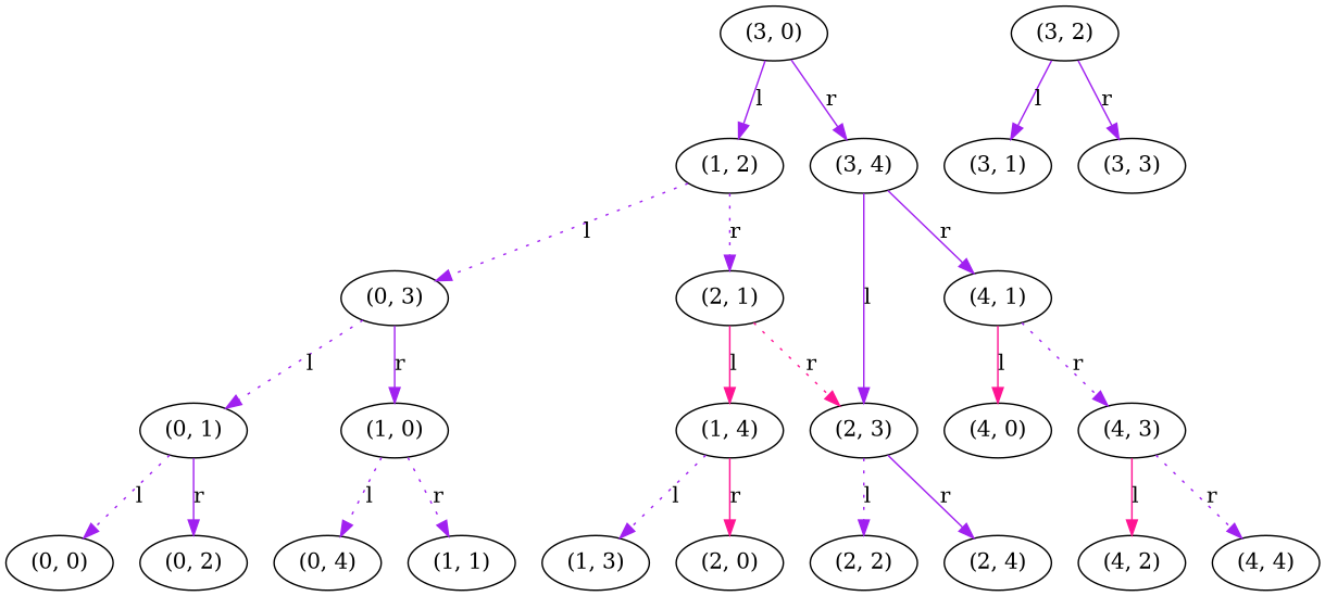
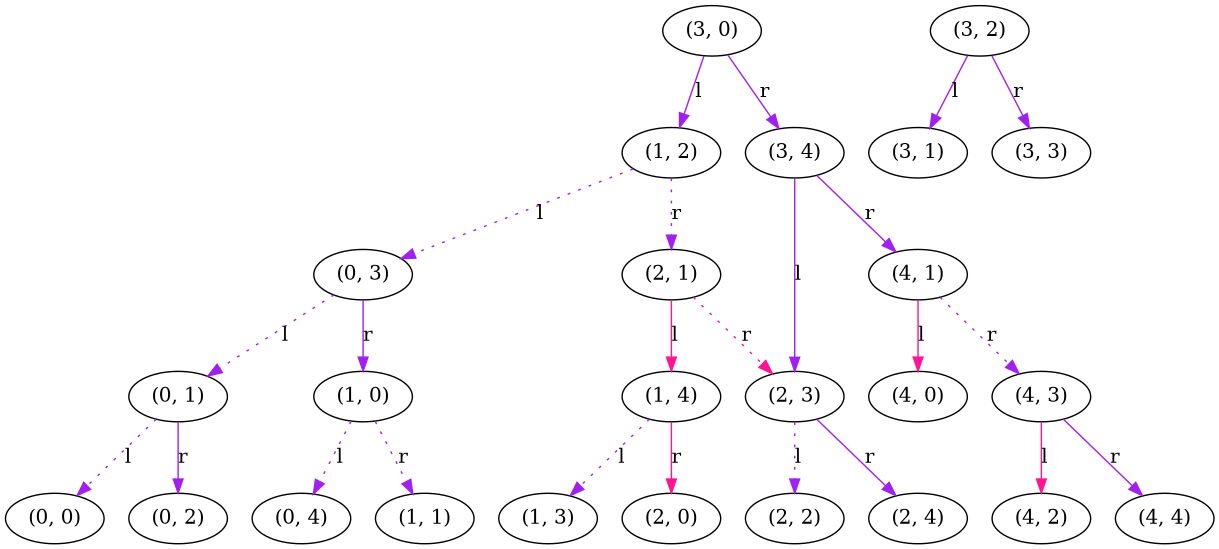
  digraph {
    edge [color=purple style=solid]
    "(0, 1)"
    "(0, 0)"
    "(0, 2)"
    "(0, 3)"
    "(1, 0)"
    "(0, 4)"
    "(1, 1)"
    "(1, 2)"
    "(2, 1)"
    "(1, 4)"
    "(2, 3)"
    "(1, 3)"
    "(2, 0)"
    "(2, 2)"
    "(2, 4)"
    "(3, 0)"
    "(3, 4)"
    "(4, 1)"
    "(3, 2)"
    "(3, 1)"
    "(3, 3)"
    "(4, 0)"
    "(4, 3)"
    "(4, 2)"
    "(4, 4)"
    "(0, 1)" -> "(0, 0)" [label=l style=dotted]
    "(0, 1)" -> "(0, 2)" [label=r]
    "(0, 3)" -> "(0, 1)" [label=l style=dotted]
    "(0, 3)" -> "(1, 0)" [label=r]
    "(1, 0)" -> "(0, 4)" [label=l style=dotted]
    "(1, 0)" -> "(1, 1)" [label=r style=dotted]
    "(1, 2)" -> "(0, 3)" [label=l style=dotted]
    "(1, 2)" -> "(2, 1)" [label=r style=dotted]
    "(2, 1)" -> "(1, 4)" [color=deeppink label=l]
    "(2, 1)" -> "(2, 3)" [color=deeppink label=r style=dotted]
    "(1, 4)" -> "(1, 3)" [label=l style=dotted]
    "(1, 4)" -> "(2, 0)" [color=deeppink label=r]
    "(2, 3)" -> "(2, 2)" [label=l style=dotted]
    "(2, 3)" -> "(2, 4)" [label=r]
    "(3, 0)" -> "(1, 2)" [label=l]
    "(3, 0)" -> "(3, 4)" [label=r]
    "(3, 4)" -> "(2, 3)" [label=l]
    "(3, 4)" -> "(4, 1)" [label=r]
    "(4, 1)" -> "(4, 0)" [color=deeppink label=l]
    "(4, 1)" -> "(4, 3)" [label=r style=dotted]
    "(3, 2)" -> "(3, 1)" [label=l]
    "(3, 2)" -> "(3, 3)" [label=r]
    "(4, 3)" -> "(4, 2)" [color=deeppink label=l]
-   "(4, 3)" -> "(4, 4)" [label=r style=dotted]
+   "(4, 3)" -> "(4, 4)" [label=r]
  }
